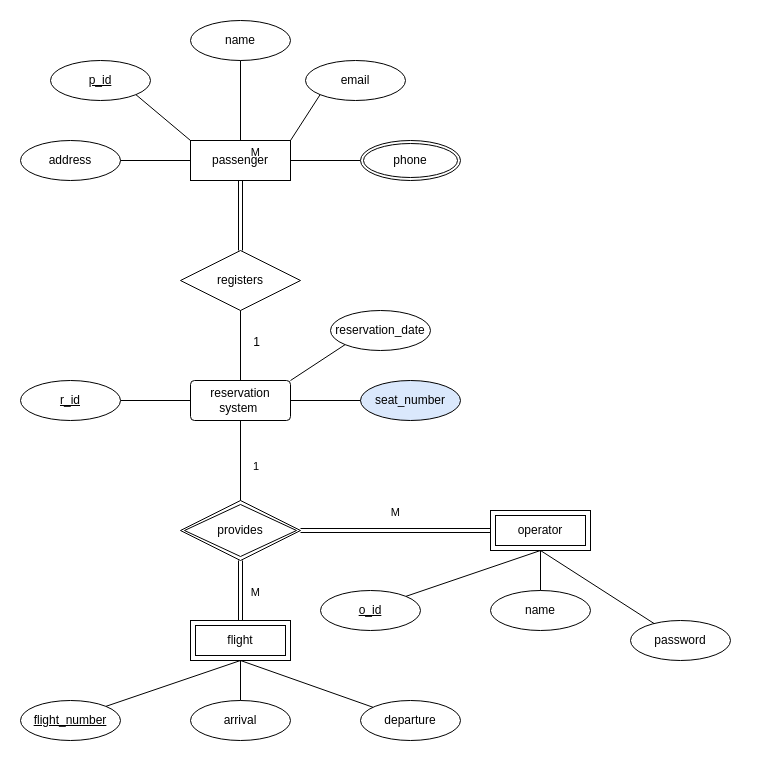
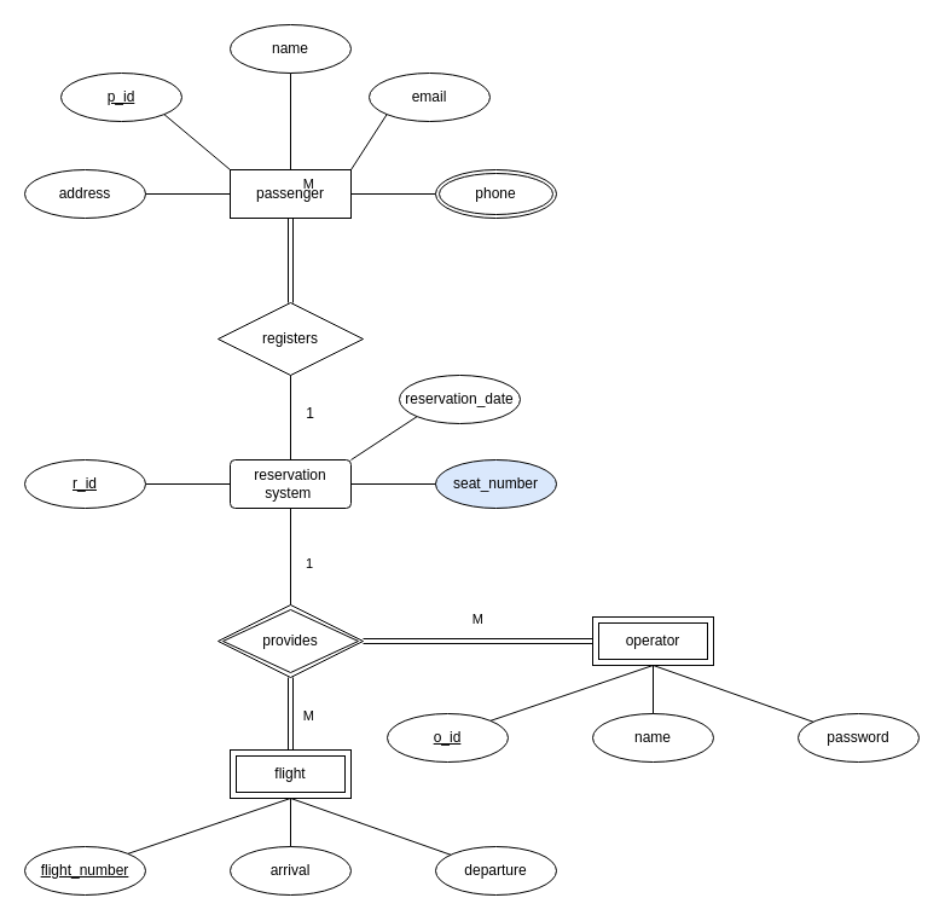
  <mxCell id="0" />
  <mxCell id="1" parent="0" />
  <mxCell id="2" value="passenger" style="whiteSpace=wrap;html=1;align=center;" vertex="1" parent="1"><mxGeometry x="190" y="140" width="100" height="40" as="geometry" /></mxCell>
  <mxCell id="3" value="name" style="ellipse;whiteSpace=wrap;html=1;align=center;" vertex="1" parent="1"><mxGeometry x="190" y="20" width="100" height="40" as="geometry" /></mxCell>
  <mxCell id="4" value="address" style="ellipse;whiteSpace=wrap;html=1;align=center;" vertex="1" parent="1"><mxGeometry x="20" y="140" width="100" height="40" as="geometry" /></mxCell>
  <mxCell id="5" value="email" style="ellipse;whiteSpace=wrap;html=1;align=center;" vertex="1" parent="1"><mxGeometry x="305" y="60" width="100" height="40" as="geometry" /></mxCell>
  <mxCell id="6" value="p_id" style="ellipse;whiteSpace=wrap;html=1;align=center;fontStyle=4;" vertex="1" parent="1"><mxGeometry x="50" y="60" width="100" height="40" as="geometry" /></mxCell>
  <mxCell id="7" value="registers" style="shape=rhombus;perimeter=rhombusPerimeter;whiteSpace=wrap;html=1;align=center;" vertex="1" parent="1"><mxGeometry x="180" y="250" width="120" height="60" as="geometry" /></mxCell>
  <mxCell id="8" value="reservation system&amp;nbsp;" style="rounded=1;arcSize=10;whiteSpace=wrap;html=1;align=center;" vertex="1" parent="1"><mxGeometry x="190" y="380" width="100" height="40" as="geometry" /></mxCell>
  <mxCell id="9" value="seat_number" style="ellipse;whiteSpace=wrap;html=1;align=center;fillColor=#dae8fc;" vertex="1" parent="1"><mxGeometry x="360" y="380" width="100" height="40" as="geometry" /></mxCell>
  <mxCell id="10" value="reservation_date" style="ellipse;whiteSpace=wrap;html=1;align=center;" vertex="1" parent="1"><mxGeometry x="330" y="310" width="100" height="40" as="geometry" /></mxCell>
  <mxCell id="11" value="" style="endArrow=none;html=1;rounded=0;entryX=0.5;entryY=1;entryDx=0;entryDy=0;exitX=0.5;exitY=0;exitDx=0;exitDy=0;" edge="1" parent="1" source="2" target="3"><mxGeometry relative="1" as="geometry"><mxPoint x="250" y="220" as="sourcePoint" /><mxPoint x="410" y="220" as="targetPoint" /></mxGeometry></mxCell>
  <mxCell id="12" value="" style="endArrow=none;html=1;rounded=0;entryX=0;entryY=1;entryDx=0;entryDy=0;exitX=1;exitY=0;exitDx=0;exitDy=0;" edge="1" parent="1" source="2" target="5"><mxGeometry relative="1" as="geometry"><mxPoint x="250" y="220" as="sourcePoint" /><mxPoint x="410" y="220" as="targetPoint" /></mxGeometry></mxCell>
  <mxCell id="13" value="" style="line;strokeWidth=1;rotatable=0;dashed=0;labelPosition=right;align=left;verticalAlign=middle;spacingTop=0;spacingLeft=6;points=[];portConstraint=eastwest;" vertex="1" parent="1"><mxGeometry x="290" y="155" width="70" height="10" as="geometry" /></mxCell>
  <mxCell id="14" value="" style="line;strokeWidth=1;rotatable=0;dashed=0;labelPosition=right;align=left;verticalAlign=middle;spacingTop=0;spacingLeft=6;points=[];portConstraint=eastwest;" vertex="1" parent="1"><mxGeometry x="120" y="155" width="70" height="10" as="geometry" /></mxCell>
  <mxCell id="15" value="" style="endArrow=none;html=1;rounded=0;entryX=1;entryY=1;entryDx=0;entryDy=0;exitX=0;exitY=0;exitDx=0;exitDy=0;" edge="1" parent="1" source="2" target="6"><mxGeometry relative="1" as="geometry"><mxPoint x="250" y="220" as="sourcePoint" /><mxPoint x="410" y="220" as="targetPoint" /></mxGeometry></mxCell>
  <mxCell id="16" value="" style="endArrow=none;html=1;rounded=0;exitX=1;exitY=0;exitDx=0;exitDy=0;entryX=0;entryY=1;entryDx=0;entryDy=0;" edge="1" parent="1" source="8" target="10"><mxGeometry relative="1" as="geometry"><mxPoint x="250" y="220" as="sourcePoint" /><mxPoint x="410" y="220" as="targetPoint" /></mxGeometry></mxCell>
  <mxCell id="17" value="" style="endArrow=none;html=1;rounded=0;exitX=0;exitY=0.5;exitDx=0;exitDy=0;entryX=1;entryY=0.5;entryDx=0;entryDy=0;" edge="1" parent="1" source="8"><mxGeometry relative="1" as="geometry"><mxPoint x="250" y="220" as="sourcePoint" /><mxPoint x="120" y="400" as="targetPoint" /></mxGeometry></mxCell>
  <mxCell id="18" value="" style="endArrow=none;html=1;rounded=0;exitX=1;exitY=0.5;exitDx=0;exitDy=0;entryX=0;entryY=0.5;entryDx=0;entryDy=0;" edge="1" parent="1" source="8" target="9"><mxGeometry relative="1" as="geometry"><mxPoint x="250" y="220" as="sourcePoint" /><mxPoint x="410" y="220" as="targetPoint" /></mxGeometry></mxCell>
  <mxCell id="19" value="arrival" style="ellipse;whiteSpace=wrap;html=1;align=center;" vertex="1" parent="1"><mxGeometry x="190" y="700" width="100" height="40" as="geometry" /></mxCell>
  <mxCell id="20" value="departure" style="ellipse;whiteSpace=wrap;html=1;align=center;" vertex="1" parent="1"><mxGeometry x="360" y="700" width="100" height="40" as="geometry" /></mxCell>
  <mxCell id="21" value="flight_number" style="ellipse;whiteSpace=wrap;html=1;align=center;fontStyle=4;" vertex="1" parent="1"><mxGeometry x="20" y="700" width="100" height="40" as="geometry" /></mxCell>
  <mxCell id="22" value="" style="endArrow=none;html=1;rounded=0;exitX=0.5;exitY=1;exitDx=0;exitDy=0;" edge="1" parent="1" target="19"><mxGeometry relative="1" as="geometry"><mxPoint x="240" y="660" as="sourcePoint" /><mxPoint x="410" y="620" as="targetPoint" /></mxGeometry></mxCell>
  <mxCell id="23" value="" style="endArrow=none;html=1;rounded=0;entryX=1;entryY=0;entryDx=0;entryDy=0;" edge="1" parent="1" target="21"><mxGeometry relative="1" as="geometry"><mxPoint x="240" y="660" as="sourcePoint" /><mxPoint x="410" y="620" as="targetPoint" /></mxGeometry></mxCell>
  <mxCell id="24" value="" style="endArrow=none;html=1;rounded=0;exitX=0.5;exitY=1;exitDx=0;exitDy=0;" edge="1" parent="1" target="20"><mxGeometry relative="1" as="geometry"><mxPoint x="240" y="660" as="sourcePoint" /><mxPoint x="410" y="620" as="targetPoint" /></mxGeometry></mxCell>
  <mxCell id="25" value="r_id" style="ellipse;whiteSpace=wrap;html=1;align=center;fontStyle=4;" vertex="1" parent="1"><mxGeometry x="20" y="380" width="100" height="40" as="geometry" /></mxCell>
  <mxCell id="26" value="provides" style="shape=rhombus;double=1;perimeter=rhombusPerimeter;whiteSpace=wrap;html=1;align=center;" vertex="1" parent="1"><mxGeometry x="180" y="500" width="120" height="60" as="geometry" /></mxCell>
  <mxCell id="27" value="flight" style="shape=ext;margin=3;double=1;whiteSpace=wrap;html=1;align=center;" vertex="1" parent="1"><mxGeometry x="190" y="620" width="100" height="40" as="geometry" /></mxCell>
  <mxCell id="28" value="phone" style="ellipse;shape=doubleEllipse;margin=3;whiteSpace=wrap;html=1;align=center;" vertex="1" parent="1"><mxGeometry x="360" y="140" width="100" height="40" as="geometry" /></mxCell>
  <mxCell id="29" value="" style="endArrow=none;html=1;rounded=0;entryX=0.5;entryY=0;entryDx=0;entryDy=0;exitX=0.5;exitY=1;exitDx=0;exitDy=0;" edge="1" parent="1" source="7" target="8"><mxGeometry relative="1" as="geometry"><mxPoint x="50" y="350" as="sourcePoint" /><mxPoint x="210" y="350" as="targetPoint" /></mxGeometry></mxCell>
  <mxCell id="30" value="1" style="resizable=0;html=1;align=right;verticalAlign=bottom;" connectable="0" vertex="1" parent="29"><mxGeometry x="1" relative="1" as="geometry"><mxPoint x="20" y="-30" as="offset" /></mxGeometry></mxCell>
  <mxCell id="31" value="" style="shape=link;html=1;rounded=0;fontSize=11;exitX=0.5;exitY=1;exitDx=0;exitDy=0;entryX=0.5;entryY=0;entryDx=0;entryDy=0;" edge="1" parent="1" source="26" target="27"><mxGeometry relative="1" as="geometry"><mxPoint x="270" y="500" as="sourcePoint" /><mxPoint x="430" y="500" as="targetPoint" /></mxGeometry></mxCell>
  <mxCell id="32" value="M" style="resizable=0;html=1;align=right;verticalAlign=bottom;fontSize=11;" connectable="0" vertex="1" parent="31"><mxGeometry x="1" relative="1" as="geometry"><mxPoint x="20" y="-20" as="offset" /></mxGeometry></mxCell>
  <mxCell id="33" value="" style="endArrow=none;html=1;rounded=0;fontSize=11;exitX=0.5;exitY=1;exitDx=0;exitDy=0;entryX=0.5;entryY=0;entryDx=0;entryDy=0;" edge="1" parent="1" source="8" target="26"><mxGeometry relative="1" as="geometry"><mxPoint x="320" y="500" as="sourcePoint" /><mxPoint x="480" y="500" as="targetPoint" /></mxGeometry></mxCell>
  <mxCell id="34" value="1" style="resizable=0;html=1;align=right;verticalAlign=bottom;fontSize=11;" connectable="0" vertex="1" parent="33"><mxGeometry x="1" relative="1" as="geometry"><mxPoint x="19" y="-26" as="offset" /></mxGeometry></mxCell>
  <mxCell id="35" value="name" style="ellipse;whiteSpace=wrap;html=1;align=center;" vertex="1" parent="1"><mxGeometry x="490" y="590" width="100" height="40" as="geometry" /></mxCell>
- <mxCell id="36" value="password" style="ellipse;whiteSpace=wrap;html=1;align=center;" vertex="1" parent="1"><mxGeometry x="630" y="620" width="100" height="40" as="geometry" /></mxCell>
+ <mxCell id="36" value="password" style="ellipse;whiteSpace=wrap;html=1;align=center;" vertex="1" parent="1"><mxGeometry x="660" y="590" width="100" height="40" as="geometry" /></mxCell>
  <mxCell id="37" value="o_id" style="ellipse;whiteSpace=wrap;html=1;align=center;fontStyle=4;" vertex="1" parent="1"><mxGeometry x="320" y="590" width="100" height="40" as="geometry" /></mxCell>
  <mxCell id="38" value="" style="endArrow=none;html=1;rounded=0;exitX=0.5;exitY=1;exitDx=0;exitDy=0;" edge="1" parent="1" target="35"><mxGeometry relative="1" as="geometry"><mxPoint x="540" y="550" as="sourcePoint" /><mxPoint x="710" y="510" as="targetPoint" /></mxGeometry></mxCell>
  <mxCell id="39" value="" style="endArrow=none;html=1;rounded=0;entryX=1;entryY=0;entryDx=0;entryDy=0;" edge="1" parent="1" target="37"><mxGeometry relative="1" as="geometry"><mxPoint x="540" y="550" as="sourcePoint" /><mxPoint x="710" y="510" as="targetPoint" /></mxGeometry></mxCell>
  <mxCell id="40" value="" style="endArrow=none;html=1;rounded=0;exitX=0.5;exitY=1;exitDx=0;exitDy=0;" edge="1" parent="1" target="36"><mxGeometry relative="1" as="geometry"><mxPoint x="540" y="550" as="sourcePoint" /><mxPoint x="710" y="510" as="targetPoint" /></mxGeometry></mxCell>
  <mxCell id="41" value="operator" style="shape=ext;margin=3;double=1;whiteSpace=wrap;html=1;align=center;" vertex="1" parent="1"><mxGeometry x="490" y="510" width="100" height="40" as="geometry" /></mxCell>
  <mxCell id="42" value="" style="shape=link;html=1;rounded=0;fontSize=11;exitX=1;exitY=0.5;exitDx=0;exitDy=0;entryX=0;entryY=0.5;entryDx=0;entryDy=0;" edge="1" parent="1" target="41" source="26"><mxGeometry relative="1" as="geometry"><mxPoint x="600" y="450" as="sourcePoint" /><mxPoint x="790" y="390" as="targetPoint" /></mxGeometry></mxCell>
  <mxCell id="43" value="M" style="resizable=0;html=1;align=right;verticalAlign=bottom;fontSize=11;" connectable="0" vertex="1" parent="42"><mxGeometry x="1" relative="1" as="geometry"><mxPoint x="-90" y="-10" as="offset" /></mxGeometry></mxCell>
  <mxCell id="44" value="" style="shape=link;html=1;rounded=0;fontSize=11;exitX=0.5;exitY=0;exitDx=0;exitDy=0;entryX=0.5;entryY=1;entryDx=0;entryDy=0;" edge="1" parent="1" source="7" target="2"><mxGeometry relative="1" as="geometry"><mxPoint x="250" y="570" as="sourcePoint" /><mxPoint x="250" y="630" as="targetPoint" /><Array as="points" /></mxGeometry></mxCell>
  <mxCell id="45" value="M" style="resizable=0;html=1;align=right;verticalAlign=bottom;fontSize=11;" connectable="0" vertex="1" parent="44"><mxGeometry x="1" relative="1" as="geometry"><mxPoint x="20" y="-20" as="offset" /></mxGeometry></mxCell>
